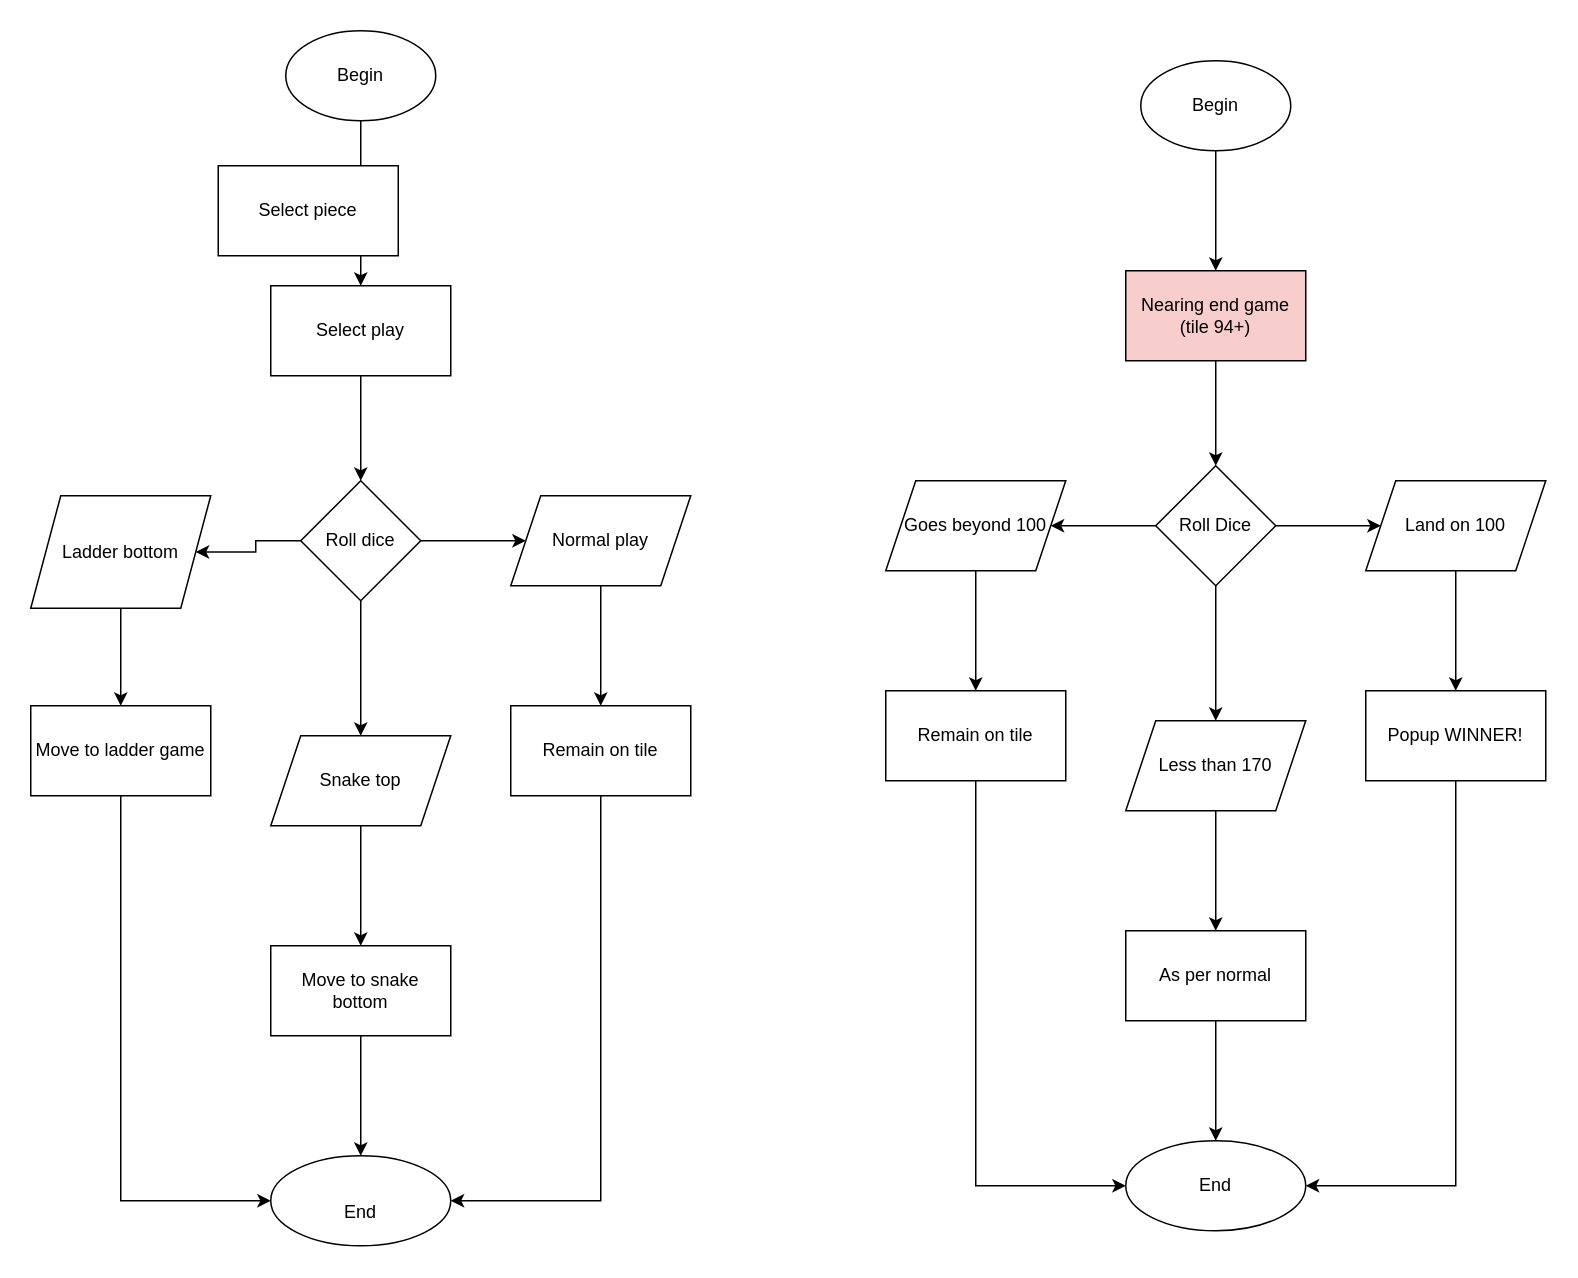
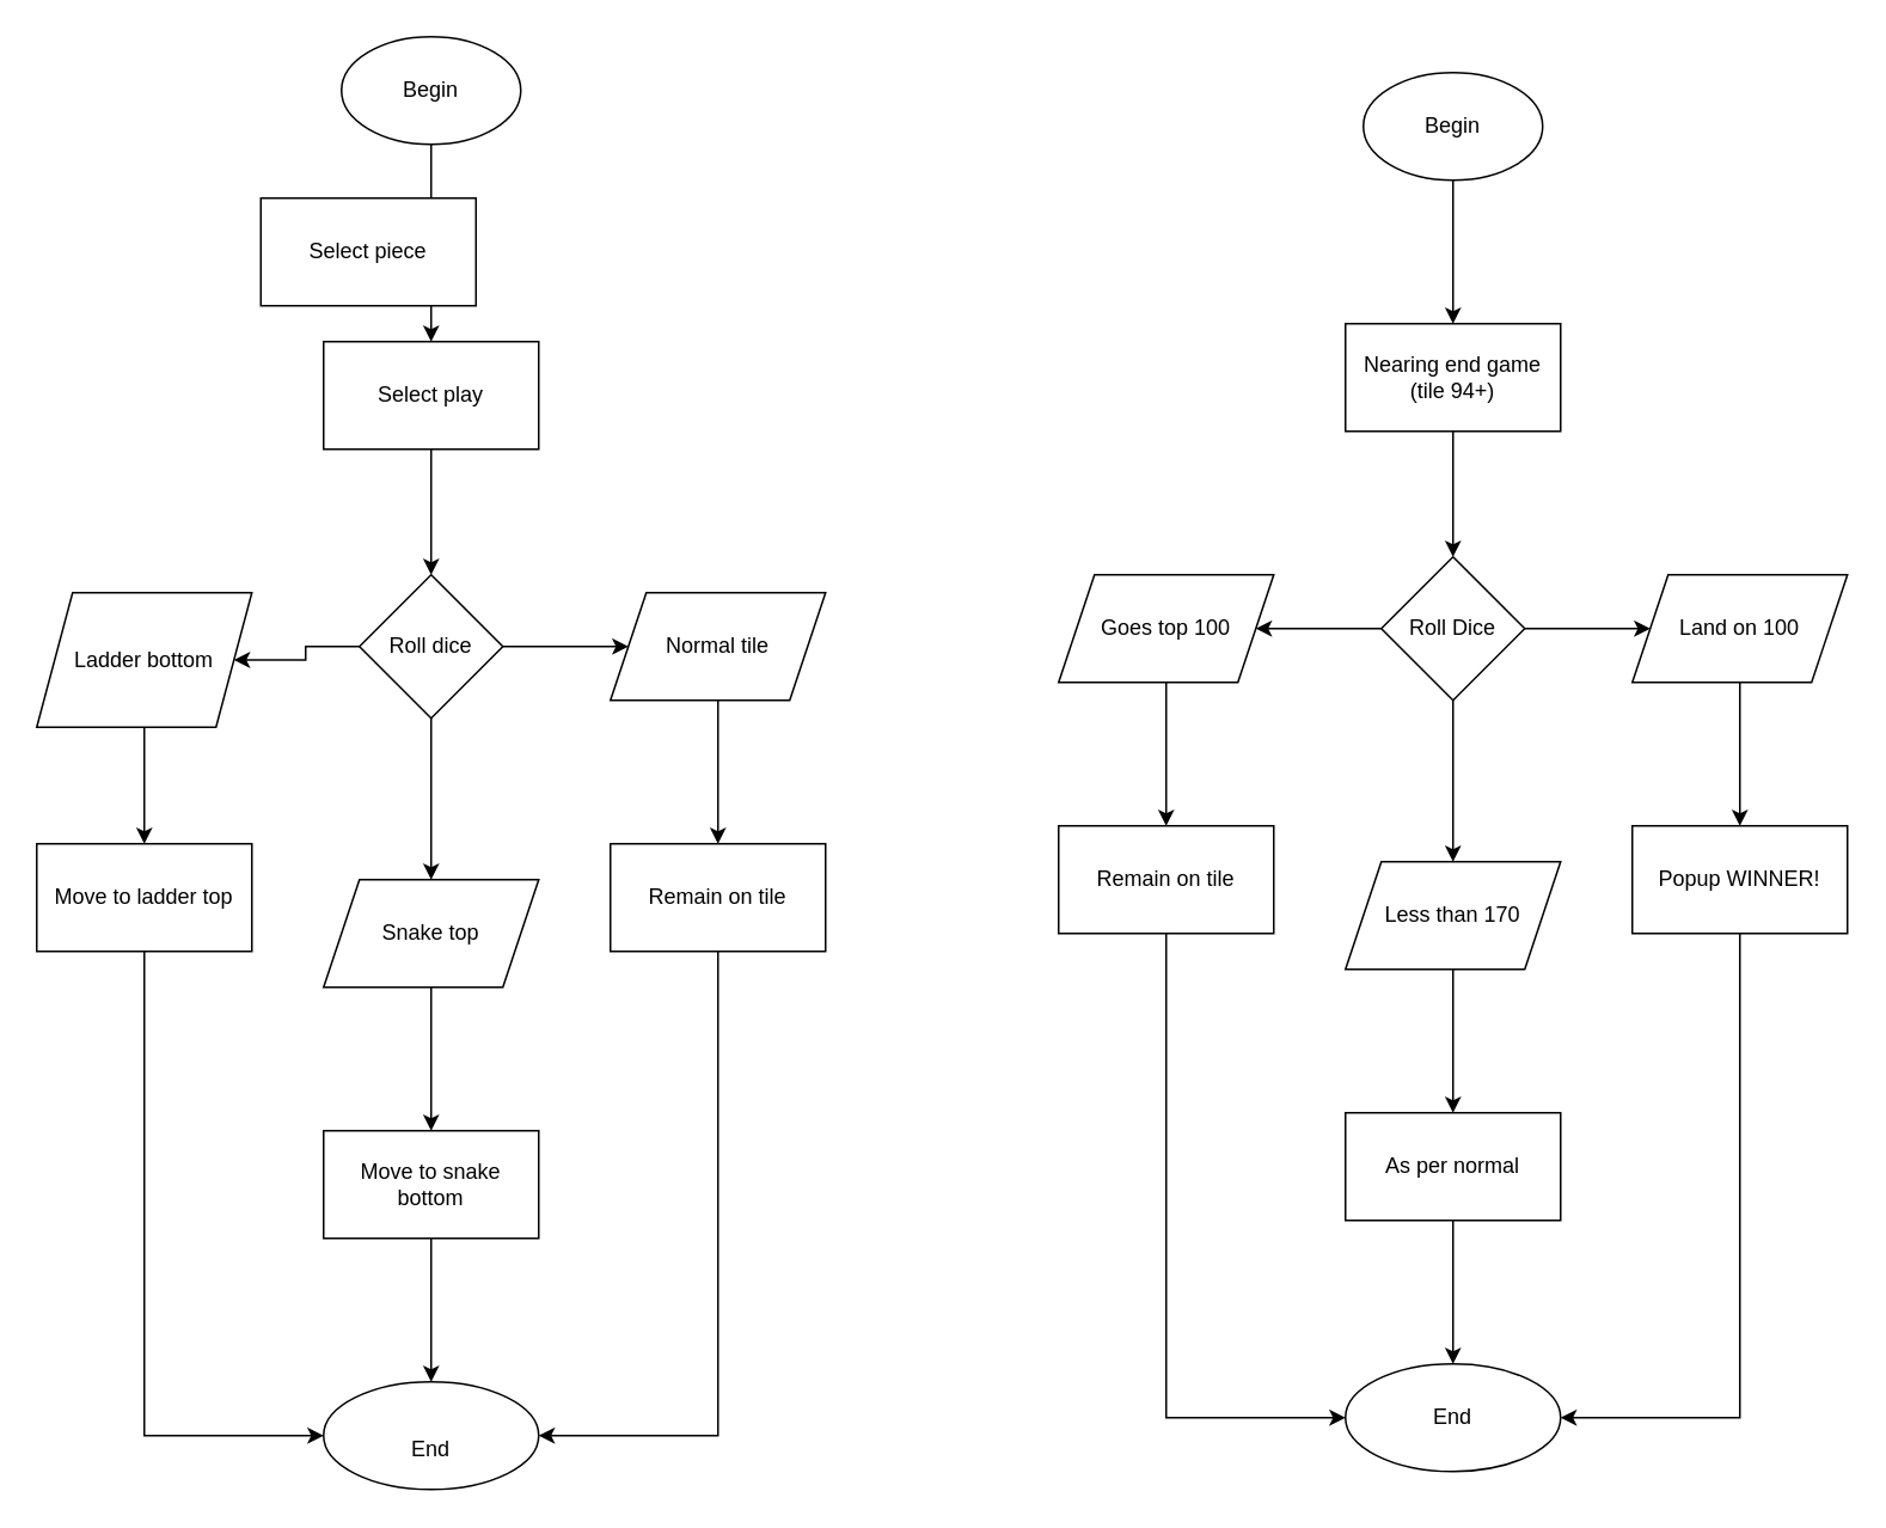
  <mxCell id="0" />
  <mxCell id="1" parent="0" />
  <mxCell id="2" value="" style="edgeStyle=orthogonalEdgeStyle;rounded=0;orthogonalLoop=1;jettySize=auto;html=1;" edge="1" parent="1" source="3" target="6"><mxGeometry relative="1" as="geometry" /></mxCell>
  <mxCell id="3" value="Begin" style="ellipse;whiteSpace=wrap;html=1;" vertex="1" parent="1"><mxGeometry x="190" y="20" width="100" height="60" as="geometry" /></mxCell>
  <mxCell id="4" value="Select piece" style="whiteSpace=wrap;html=1;" vertex="1" parent="1"><mxGeometry x="145" y="110" width="120" height="60" as="geometry" /></mxCell>
  <mxCell id="5" value="" style="edgeStyle=orthogonalEdgeStyle;rounded=0;orthogonalLoop=1;jettySize=auto;html=1;" edge="1" parent="1" source="6" target="10"><mxGeometry relative="1" as="geometry" /></mxCell>
  <mxCell id="6" value="Select play" style="whiteSpace=wrap;html=1;" vertex="1" parent="1"><mxGeometry x="180" y="190" width="120" height="60" as="geometry" /></mxCell>
  <mxCell id="7" value="" style="edgeStyle=orthogonalEdgeStyle;rounded=0;orthogonalLoop=1;jettySize=auto;html=1;" edge="1" parent="1" source="10" target="12"><mxGeometry relative="1" as="geometry" /></mxCell>
  <mxCell id="8" value="" style="edgeStyle=orthogonalEdgeStyle;rounded=0;orthogonalLoop=1;jettySize=auto;html=1;" edge="1" parent="1" source="10" target="14"><mxGeometry relative="1" as="geometry" /></mxCell>
  <mxCell id="9" value="" style="edgeStyle=orthogonalEdgeStyle;rounded=0;orthogonalLoop=1;jettySize=auto;html=1;" edge="1" parent="1" source="10" target="16"><mxGeometry relative="1" as="geometry" /></mxCell>
  <mxCell id="10" value="Roll dice" style="rhombus;whiteSpace=wrap;html=1;" vertex="1" parent="1"><mxGeometry x="200" y="320" width="80" height="80" as="geometry" /></mxCell>
  <mxCell id="11" value="" style="edgeStyle=orthogonalEdgeStyle;rounded=0;orthogonalLoop=1;jettySize=auto;html=1;" edge="1" parent="1" source="12" target="22"><mxGeometry relative="1" as="geometry" /></mxCell>
- <mxCell id="12" value="Normal play" style="shape=parallelogram;perimeter=parallelogramPerimeter;whiteSpace=wrap;html=1;fixedSize=1;" vertex="1" parent="1"><mxGeometry x="340" y="330" width="120" height="60" as="geometry" /></mxCell>
+ <mxCell id="12" value="Normal tile" style="shape=parallelogram;perimeter=parallelogramPerimeter;whiteSpace=wrap;html=1;fixedSize=1;" vertex="1" parent="1"><mxGeometry x="340" y="330" width="120" height="60" as="geometry" /></mxCell>
  <mxCell id="13" value="" style="edgeStyle=orthogonalEdgeStyle;rounded=0;orthogonalLoop=1;jettySize=auto;html=1;" edge="1" parent="1" source="14" target="20"><mxGeometry relative="1" as="geometry" /></mxCell>
  <mxCell id="14" value="Snake top" style="shape=parallelogram;perimeter=parallelogramPerimeter;whiteSpace=wrap;html=1;fixedSize=1;" vertex="1" parent="1"><mxGeometry x="180" y="490" width="120" height="60" as="geometry" /></mxCell>
  <mxCell id="15" value="" style="edgeStyle=orthogonalEdgeStyle;rounded=0;orthogonalLoop=1;jettySize=auto;html=1;" edge="1" parent="1" source="16" target="18"><mxGeometry relative="1" as="geometry" /></mxCell>
  <mxCell id="16" value="Ladder bottom" style="shape=parallelogram;perimeter=parallelogramPerimeter;whiteSpace=wrap;html=1;fixedSize=1;" vertex="1" parent="1"><mxGeometry x="20" y="330" width="120" height="75" as="geometry" /></mxCell>
  <mxCell id="17" style="edgeStyle=orthogonalEdgeStyle;rounded=0;orthogonalLoop=1;jettySize=auto;html=1;exitX=0.5;exitY=1;exitDx=0;exitDy=0;entryX=0;entryY=0.5;entryDx=0;entryDy=0;" edge="1" parent="1" source="18" target="23"><mxGeometry relative="1" as="geometry" /></mxCell>
- <mxCell id="18" value="Move to ladder game" style="whiteSpace=wrap;html=1;" vertex="1" parent="1"><mxGeometry x="20" y="470" width="120" height="60" as="geometry" /></mxCell>
+ <mxCell id="18" value="Move to ladder top" style="whiteSpace=wrap;html=1;" vertex="1" parent="1"><mxGeometry x="20" y="470" width="120" height="60" as="geometry" /></mxCell>
  <mxCell id="19" value="" style="edgeStyle=orthogonalEdgeStyle;rounded=0;orthogonalLoop=1;jettySize=auto;html=1;" edge="1" parent="1" source="20" target="23"><mxGeometry relative="1" as="geometry" /></mxCell>
  <mxCell id="20" value="Move to snake bottom" style="whiteSpace=wrap;html=1;" vertex="1" parent="1"><mxGeometry x="180" y="630" width="120" height="60" as="geometry" /></mxCell>
  <mxCell id="21" style="edgeStyle=orthogonalEdgeStyle;rounded=0;orthogonalLoop=1;jettySize=auto;html=1;exitX=0.5;exitY=1;exitDx=0;exitDy=0;entryX=1;entryY=0.5;entryDx=0;entryDy=0;" edge="1" parent="1" source="22" target="23"><mxGeometry relative="1" as="geometry" /></mxCell>
  <mxCell id="22" value="Remain on tile" style="whiteSpace=wrap;html=1;" vertex="1" parent="1"><mxGeometry x="340" y="470" width="120" height="60" as="geometry" /></mxCell>
  <mxCell id="23" value="&lt;br&gt;End" style="ellipse;whiteSpace=wrap;html=1;" vertex="1" parent="1"><mxGeometry x="180" y="770" width="120" height="60" as="geometry" /></mxCell>
  <mxCell id="24" value="" style="edgeStyle=orthogonalEdgeStyle;rounded=0;orthogonalLoop=1;jettySize=auto;html=1;" edge="1" parent="1" source="25" target="27"><mxGeometry relative="1" as="geometry" /></mxCell>
  <mxCell id="25" value="Begin" style="ellipse;whiteSpace=wrap;html=1;" vertex="1" parent="1"><mxGeometry x="760" y="40" width="100" height="60" as="geometry" /></mxCell>
  <mxCell id="26" value="" style="edgeStyle=orthogonalEdgeStyle;rounded=0;orthogonalLoop=1;jettySize=auto;html=1;" edge="1" parent="1" source="27" target="31"><mxGeometry relative="1" as="geometry" /></mxCell>
- <mxCell id="27" value="Nearing end game (tile 94+)" style="whiteSpace=wrap;html=1;fillColor=#f8cecc;" vertex="1" parent="1"><mxGeometry x="750" y="180" width="120" height="60" as="geometry" /></mxCell>
+ <mxCell id="27" value="Nearing end game (tile 94+)" style="whiteSpace=wrap;html=1;" vertex="1" parent="1"><mxGeometry x="750" y="180" width="120" height="60" as="geometry" /></mxCell>
  <mxCell id="28" value="" style="edgeStyle=orthogonalEdgeStyle;rounded=0;orthogonalLoop=1;jettySize=auto;html=1;" edge="1" parent="1" source="31" target="33"><mxGeometry relative="1" as="geometry" /></mxCell>
  <mxCell id="29" value="" style="edgeStyle=orthogonalEdgeStyle;rounded=0;orthogonalLoop=1;jettySize=auto;html=1;" edge="1" parent="1" source="31" target="37"><mxGeometry relative="1" as="geometry" /></mxCell>
  <mxCell id="30" value="" style="edgeStyle=orthogonalEdgeStyle;rounded=0;orthogonalLoop=1;jettySize=auto;html=1;" edge="1" parent="1" source="31" target="41"><mxGeometry relative="1" as="geometry" /></mxCell>
  <mxCell id="31" value="Roll Dice" style="rhombus;whiteSpace=wrap;html=1;" vertex="1" parent="1"><mxGeometry x="770" y="310" width="80" height="80" as="geometry" /></mxCell>
  <mxCell id="32" value="" style="edgeStyle=orthogonalEdgeStyle;rounded=0;orthogonalLoop=1;jettySize=auto;html=1;" edge="1" parent="1" source="33" target="35"><mxGeometry relative="1" as="geometry" /></mxCell>
  <mxCell id="33" value="Land on 100" style="shape=parallelogram;perimeter=parallelogramPerimeter;whiteSpace=wrap;html=1;fixedSize=1;" vertex="1" parent="1"><mxGeometry x="910" y="320" width="120" height="60" as="geometry" /></mxCell>
  <mxCell id="34" style="edgeStyle=orthogonalEdgeStyle;rounded=0;orthogonalLoop=1;jettySize=auto;html=1;exitX=0.5;exitY=1;exitDx=0;exitDy=0;entryX=1;entryY=0.5;entryDx=0;entryDy=0;" edge="1" parent="1" source="35" target="44"><mxGeometry relative="1" as="geometry" /></mxCell>
  <mxCell id="35" value="Popup WINNER!" style="whiteSpace=wrap;html=1;" vertex="1" parent="1"><mxGeometry x="910" y="460" width="120" height="60" as="geometry" /></mxCell>
  <mxCell id="36" value="" style="edgeStyle=orthogonalEdgeStyle;rounded=0;orthogonalLoop=1;jettySize=auto;html=1;" edge="1" parent="1" source="37" target="39"><mxGeometry relative="1" as="geometry" /></mxCell>
- <mxCell id="37" value="Goes beyond 100" style="shape=parallelogram;perimeter=parallelogramPerimeter;whiteSpace=wrap;html=1;fixedSize=1;" vertex="1" parent="1"><mxGeometry x="590" y="320" width="120" height="60" as="geometry" /></mxCell>
+ <mxCell id="37" value="Goes top 100" style="shape=parallelogram;perimeter=parallelogramPerimeter;whiteSpace=wrap;html=1;fixedSize=1;" vertex="1" parent="1"><mxGeometry x="590" y="320" width="120" height="60" as="geometry" /></mxCell>
  <mxCell id="38" style="edgeStyle=orthogonalEdgeStyle;rounded=0;orthogonalLoop=1;jettySize=auto;html=1;exitX=0.5;exitY=1;exitDx=0;exitDy=0;entryX=0;entryY=0.5;entryDx=0;entryDy=0;" edge="1" parent="1" source="39" target="44"><mxGeometry relative="1" as="geometry" /></mxCell>
  <mxCell id="39" value="Remain on tile" style="whiteSpace=wrap;html=1;" vertex="1" parent="1"><mxGeometry x="590" y="460" width="120" height="60" as="geometry" /></mxCell>
  <mxCell id="40" value="" style="edgeStyle=orthogonalEdgeStyle;rounded=0;orthogonalLoop=1;jettySize=auto;html=1;" edge="1" parent="1" source="41" target="43"><mxGeometry relative="1" as="geometry" /></mxCell>
  <mxCell id="41" value="Less than 170" style="shape=parallelogram;perimeter=parallelogramPerimeter;whiteSpace=wrap;html=1;fixedSize=1;" vertex="1" parent="1"><mxGeometry x="750" y="480" width="120" height="60" as="geometry" /></mxCell>
  <mxCell id="42" value="" style="edgeStyle=orthogonalEdgeStyle;rounded=0;orthogonalLoop=1;jettySize=auto;html=1;" edge="1" parent="1" source="43" target="44"><mxGeometry relative="1" as="geometry" /></mxCell>
  <mxCell id="43" value="As per normal" style="whiteSpace=wrap;html=1;" vertex="1" parent="1"><mxGeometry x="750" y="620" width="120" height="60" as="geometry" /></mxCell>
  <mxCell id="44" value="End" style="ellipse;whiteSpace=wrap;html=1;" vertex="1" parent="1"><mxGeometry x="750" y="760" width="120" height="60" as="geometry" /></mxCell>
